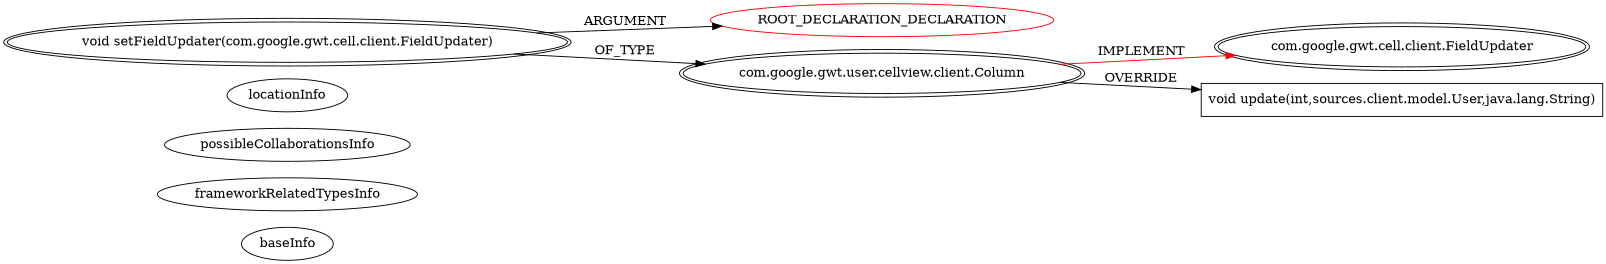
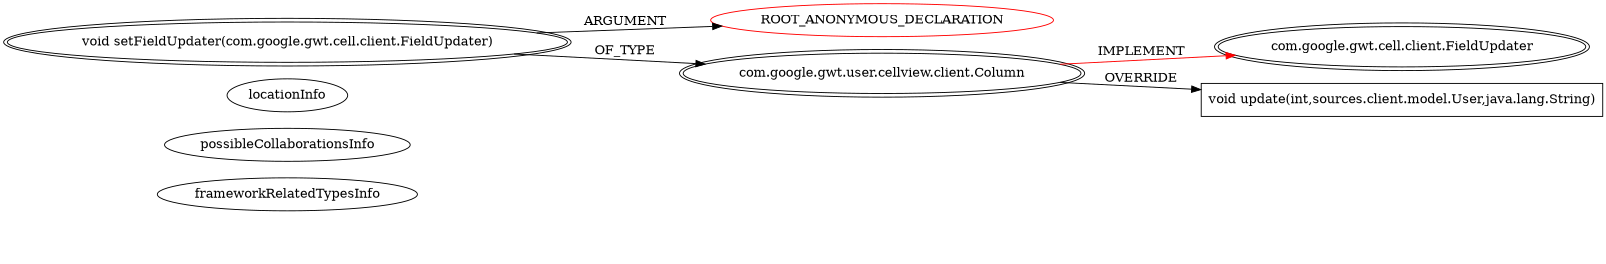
  digraph {
    rankdir=LR
-   baseInfo [category=extension_graph graphId=221 isAnonymous=true possibleRelation=false]
    frameworkRelatedTypesInfo [0="com.google.gwt.cell.client.FieldUpdater"]
    possibleCollaborationsInfo
    locationInfo [contextSignature="com.google.gwt.user.client.ui.Widget creerListeUserPanel()" filePath="/MainMain-ChatCafeine/ChatCafeine-master/ChatCafeine/src/sources/client/vue/administration/AdminPanel.java" graphId=221 projectName="MainMain-ChatCafeine"]
-   n5 [color=red isFrameworkType=false label=ROOT_DECLARATION_DECLARATION vertexType=ROOT_ANONYMOUS_DECLARATION]
+   n5 [color=red isFrameworkType=false label=ROOT_ANONYMOUS_DECLARATION vertexType=ROOT_ANONYMOUS_DECLARATION]
    n6 [isFrameworkType=true label="com.google.gwt.cell.client.FieldUpdater" peripheries=2 vertexType=FRAMEWORK_INTERFACE_TYPE]
    n7 [isFrameworkType=false label="void update(int,sources.client.model.User,java.lang.String)" shape=box vertexType=OVERRIDING_METHOD_DECLARATION]
    n8 [isFrameworkType=true label="void setFieldUpdater(com.google.gwt.cell.client.FieldUpdater)" peripheries=2 vertexType=OUTSIDE_CALL]
    n9 [isFrameworkType=true label="com.google.gwt.user.cellview.client.Column" peripheries=2 vertexType=FRAMEWORK_CLASS_TYPE]
    n8 -> n5 [label=ARGUMENT]
    n8 -> n9 [label=OF_TYPE]
    n9 -> n6 [color=red label=IMPLEMENT]
    n9 -> n7 [label=OVERRIDE]
  }
